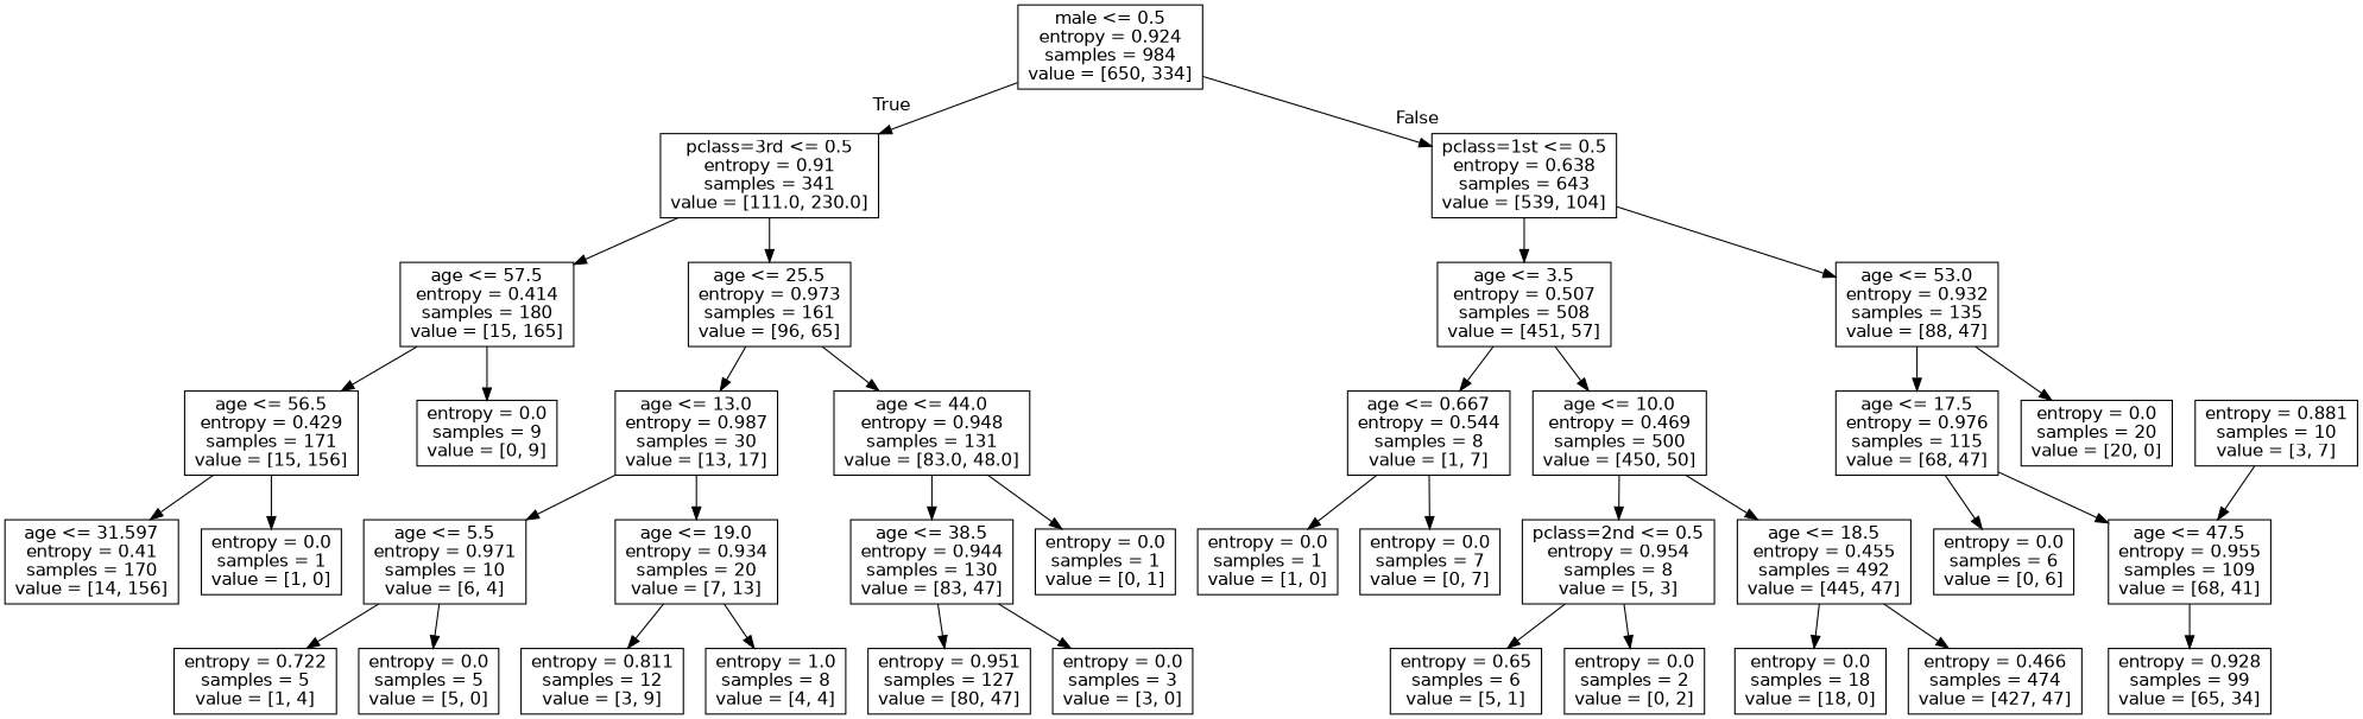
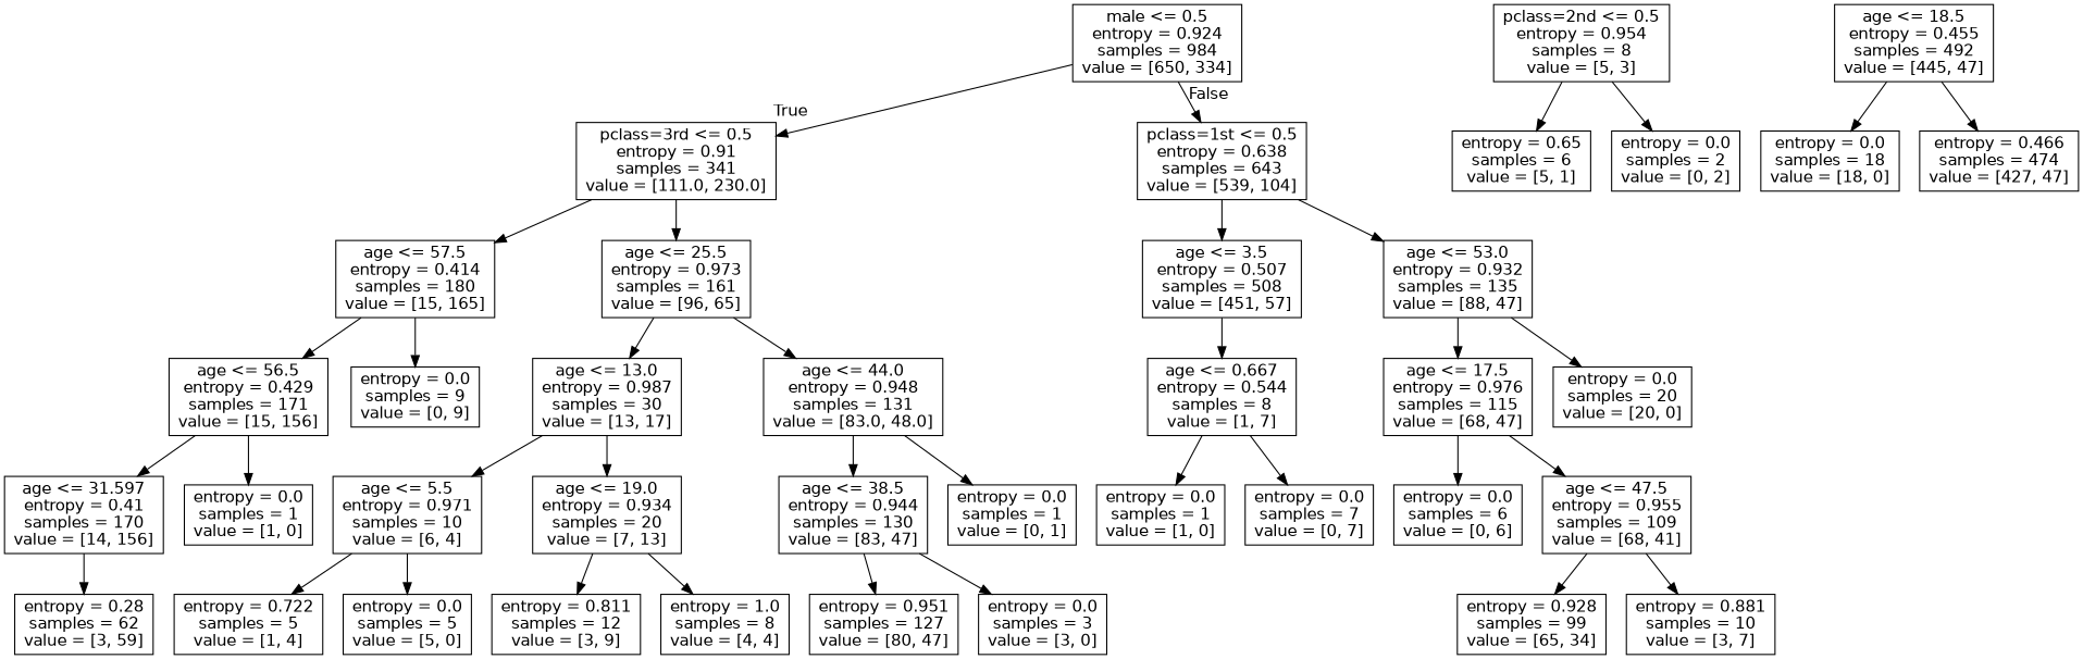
  digraph {
    node [fontname=helvetica shape=box]
    edge [fontname=helvetica]
    n1 [label="male <= 0.5\nentropy = 0.924\nsamples = 984\nvalue = [650, 334]"]
    n2 [label="pclass=3rd <= 0.5\nentropy = 0.91\nsamples = 341\nvalue = [111.0, 230.0]"]
    n3 [label="pclass=1st <= 0.5\nentropy = 0.638\nsamples = 643\nvalue = [539, 104]"]
    n4 [label="age <= 57.5\nentropy = 0.414\nsamples = 180\nvalue = [15, 165]"]
    n5 [label="age <= 25.5\nentropy = 0.973\nsamples = 161\nvalue = [96, 65]"]
    n6 [label="age <= 3.5\nentropy = 0.507\nsamples = 508\nvalue = [451, 57]"]
    n7 [label="age <= 53.0\nentropy = 0.932\nsamples = 135\nvalue = [88, 47]"]
    n8 [label="age <= 56.5\nentropy = 0.429\nsamples = 171\nvalue = [15, 156]"]
    n9 [label="entropy = 0.0\nsamples = 9\nvalue = [0, 9]"]
    n10 [label="age <= 13.0\nentropy = 0.987\nsamples = 30\nvalue = [13, 17]"]
    n11 [label="age <= 44.0\nentropy = 0.948\nsamples = 131\nvalue = [83.0, 48.0]"]
    n12 [label="age <= 31.597\nentropy = 0.41\nsamples = 170\nvalue = [14, 156]"]
    n13 [label="entropy = 0.0\nsamples = 1\nvalue = [1, 0]"]
+   n14 [label="entropy = 0.28\nsamples = 62\nvalue = [3, 59]"]
    n15 [label="age <= 5.5\nentropy = 0.971\nsamples = 10\nvalue = [6, 4]"]
    n16 [label="age <= 19.0\nentropy = 0.934\nsamples = 20\nvalue = [7, 13]"]
    n17 [label="age <= 38.5\nentropy = 0.944\nsamples = 130\nvalue = [83, 47]"]
    n18 [label="entropy = 0.0\nsamples = 1\nvalue = [0, 1]"]
    n19 [label="entropy = 0.722\nsamples = 5\nvalue = [1, 4]"]
    n20 [label="entropy = 0.0\nsamples = 5\nvalue = [5, 0]"]
    n21 [label="entropy = 0.811\nsamples = 12\nvalue = [3, 9]"]
    n22 [label="entropy = 1.0\nsamples = 8\nvalue = [4, 4]"]
    n23 [label="entropy = 0.951\nsamples = 127\nvalue = [80, 47]"]
    n24 [label="entropy = 0.0\nsamples = 3\nvalue = [3, 0]"]
    n25 [label="age <= 0.667\nentropy = 0.544\nsamples = 8\nvalue = [1, 7]"]
-   n26 [label="age <= 10.0\nentropy = 0.469\nsamples = 500\nvalue = [450, 50]"]
    n27 [label="age <= 17.5\nentropy = 0.976\nsamples = 115\nvalue = [68, 47]"]
    n28 [label="entropy = 0.0\nsamples = 20\nvalue = [20, 0]"]
    n29 [label="entropy = 0.0\nsamples = 1\nvalue = [1, 0]"]
    n30 [label="entropy = 0.0\nsamples = 7\nvalue = [0, 7]"]
    n31 [label="pclass=2nd <= 0.5\nentropy = 0.954\nsamples = 8\nvalue = [5, 3]"]
    n32 [label="age <= 18.5\nentropy = 0.455\nsamples = 492\nvalue = [445, 47]"]
    n33 [label="entropy = 0.65\nsamples = 6\nvalue = [5, 1]"]
    n34 [label="entropy = 0.0\nsamples = 2\nvalue = [0, 2]"]
    n35 [label="entropy = 0.0\nsamples = 18\nvalue = [18, 0]"]
    n36 [label="entropy = 0.466\nsamples = 474\nvalue = [427, 47]"]
    n37 [label="entropy = 0.0\nsamples = 6\nvalue = [0, 6]"]
    n38 [label="age <= 47.5\nentropy = 0.955\nsamples = 109\nvalue = [68, 41]"]
    n39 [label="entropy = 0.928\nsamples = 99\nvalue = [65, 34]"]
    n40 [label="entropy = 0.881\nsamples = 10\nvalue = [3, 7]"]
    n1 -> n2 [headlabel=True labelangle=45 labeldistance=2.5]
    n1 -> n3 [headlabel=False labelangle=-45 labeldistance=2.5]
    n2 -> n4
    n2 -> n5
    n3 -> n6
    n3 -> n7
    n4 -> n8
    n4 -> n9
    n5 -> n10
    n5 -> n11
    n6 -> n25
-   n6 -> n26
    n7 -> n27
    n7 -> n28
    n8 -> n12
    n8 -> n13
    n10 -> n15
    n10 -> n16
    n11 -> n17
    n11 -> n18
+   n12 -> n14
    n15 -> n19
    n15 -> n20
    n16 -> n21
    n16 -> n22
    n17 -> n23
    n17 -> n24
    n25 -> n29
    n25 -> n30
-   n26 -> n31
-   n26 -> n32
    n27 -> n37
    n27 -> n38
    n31 -> n33
    n31 -> n34
    n32 -> n35
    n32 -> n36
    n38 -> n39
-   n40 -> n38
+   n38 -> n40
  }
